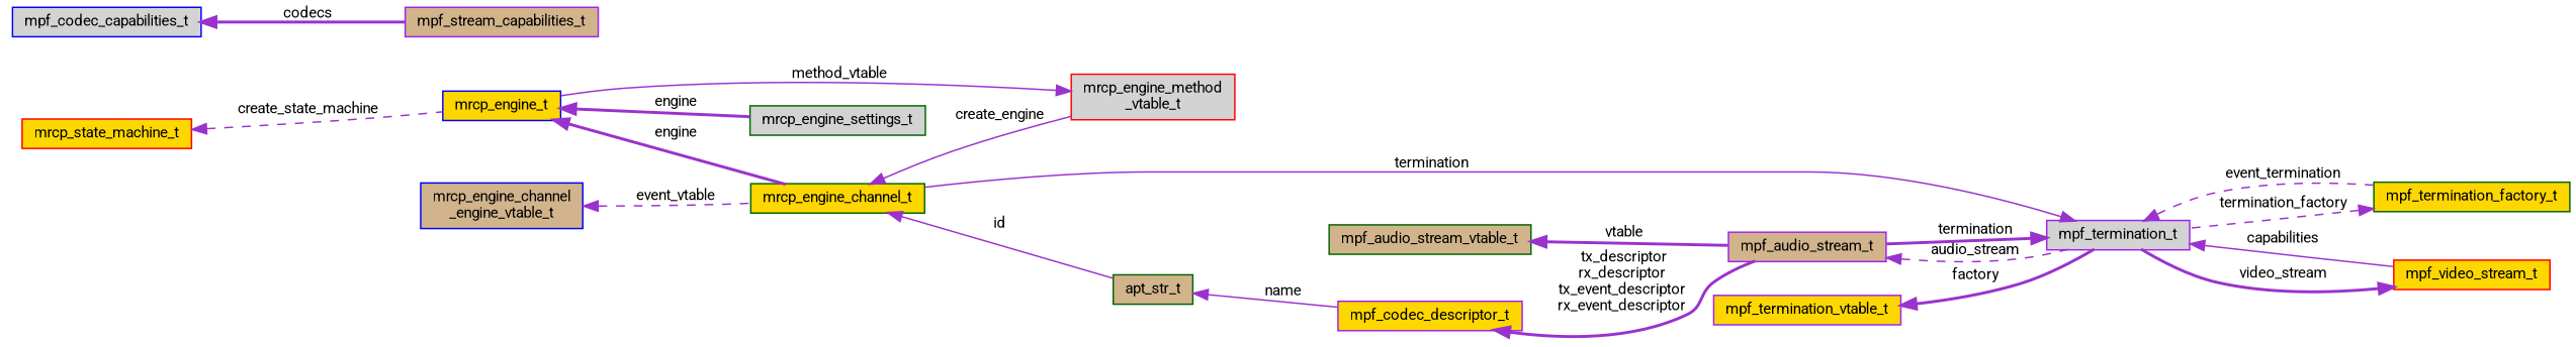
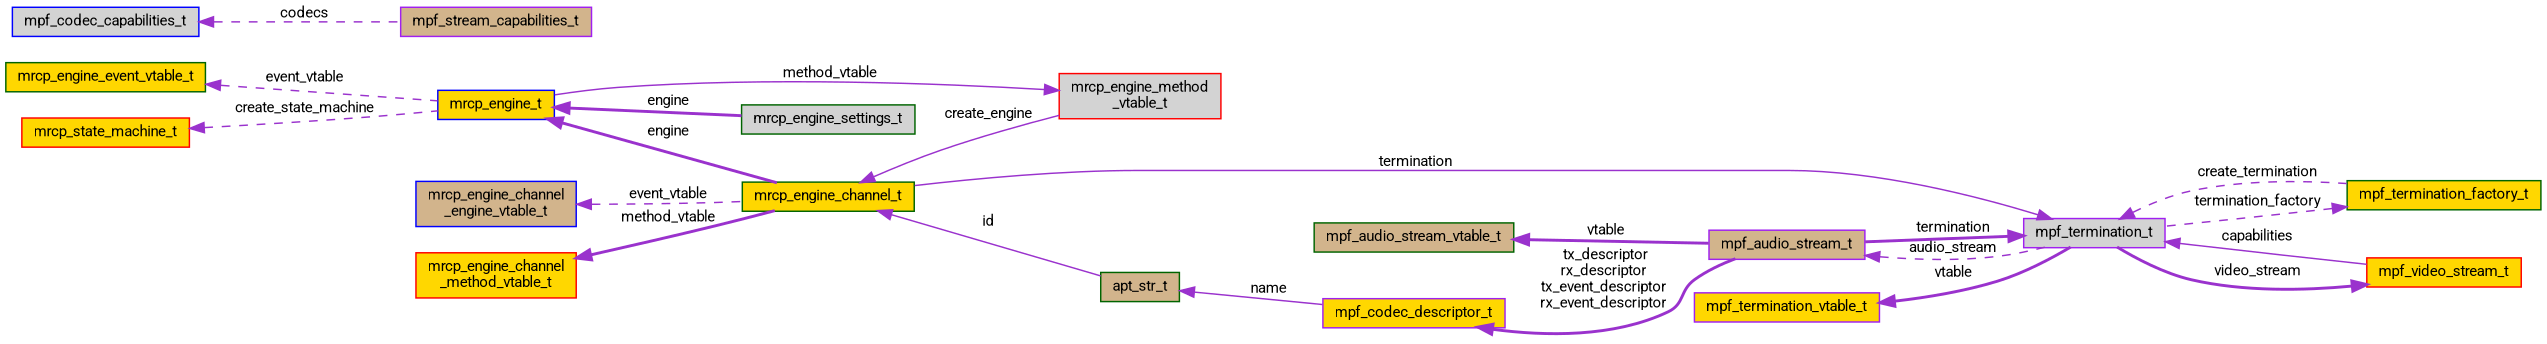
  digraph {
    fontname=Roboto
    rankdir=LR
    node [color=darkgreen fillcolor=gold fontname=Roboto fontsize=10 shape=record style=filled]
    edge [color=darkorchid3 dir=back fontname=Roboto fontsize=10 labelfontname=Helvetica labelfontsize=10 style=bold]
    n1 [fillcolor=lightgrey fontcolor=black height=0.2 label=mrcp_engine_settings_t width=0.4]
    n2 [color=blue height=0.2 label=mrcp_engine_t width=0.4]
    n3 [height=0.2 label=mrcp_engine_channel_t width=0.4]
    n4 [color=red fillcolor=lightgrey height=0.2 label="mrcp_engine_method\l_vtable_t" width=0.4]
    n5 [fillcolor=tan height=0.2 label=apt_str_t width=0.4]
+   n6 [height=0.2 label=mrcp_engine_event_vtable_t width=0.4]
    n7 [color=red height=0.2 label=mrcp_state_machine_t width=0.4]
    n8 [color=blue fillcolor=tan height=0.2 label="mrcp_engine_channel\l_engine_vtable_t" width=0.4]
    n9 [color=purple height=0.2 label=mpf_codec_descriptor_t width=0.4]
    n10 [color=purple fillcolor=tan height=0.2 label=mpf_audio_stream_t width=0.4]
    n11 [color=purple fillcolor=lightgrey height=0.2 label=mpf_termination_t width=0.4]
    n12 [height=0.2 label=mpf_termination_factory_t width=0.4]
    n13 [color=red height=0.2 label=mpf_video_stream_t width=0.4]
    n14 [color=purple height=0.2 label=mpf_termination_vtable_t width=0.4]
    n15 [fillcolor=tan height=0.2 label=mpf_audio_stream_vtable_t width=0.4]
    n16 [color=purple fillcolor=tan height=0.2 label=mpf_stream_capabilities_t width=0.4]
    n17 [color=blue fillcolor=lightgrey height=0.2 label=mpf_codec_capabilities_t width=0.4]
+   n18 [color=red height=0.2 label="mrcp_engine_channel\l_method_vtable_t" width=0.4]
    n2 -> n1 [label=" engine"]
    n2 -> n3 [label=" engine"]
    n3 -> n4 [label=" create_engine" style=solid]
    n3 -> n5 [label=" id" style=solid]
    n4 -> n2 [label=" method_vtable" style=solid]
    n5 -> n9 [label=" name" style=solid]
+   n6 -> n2 [label=" event_vtable" style=dashed]
    n7 -> n2 [label=" create_state_machine" style=dashed]
    n8 -> n3 [label=" event_vtable" style=dashed]
    n9 -> n10 [label=" tx_descriptor\nrx_descriptor\ntx_event_descriptor\nrx_event_descriptor"]
    n10 -> n11 [label=" audio_stream" style=dashed]
    n11 -> n3 [label=" termination" style=solid]
    n11 -> n10 [label=" termination"]
-   n11 -> n12 [label=" event_termination" style=dashed]
+   n11 -> n12 [label=" create_termination" style=dashed]
    n11 -> n13 [label=" capabilities" style=solid]
    n12 -> n11 [label=" termination_factory" style=dashed]
    n13 -> n11 [label=" video_stream"]
-   n14 -> n11 [label=" factory"]
+   n14 -> n11 [label=" vtable"]
    n15 -> n10 [label=" vtable"]
-   n17 -> n16 [label=" codecs"]
+   n17 -> n16 [label=" codecs" style=dashed]
+   n18 -> n3 [label=" method_vtable"]
  }
